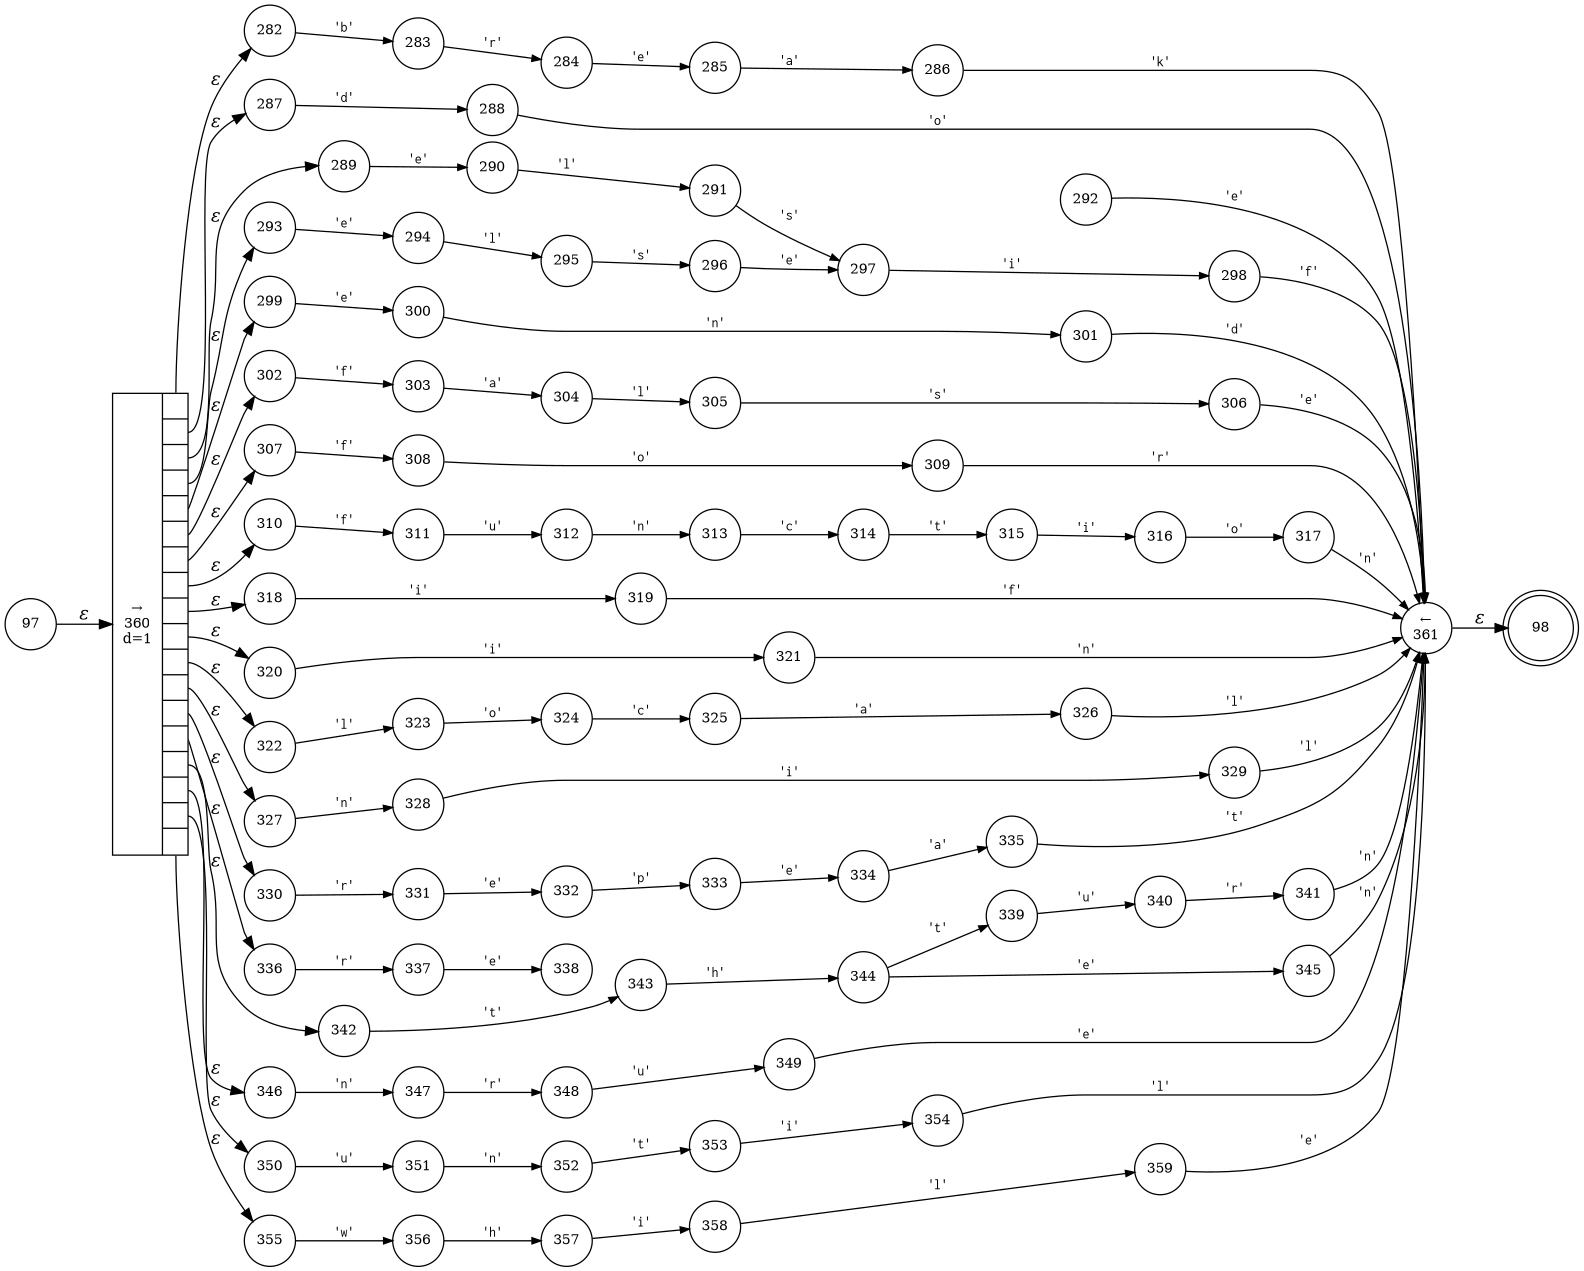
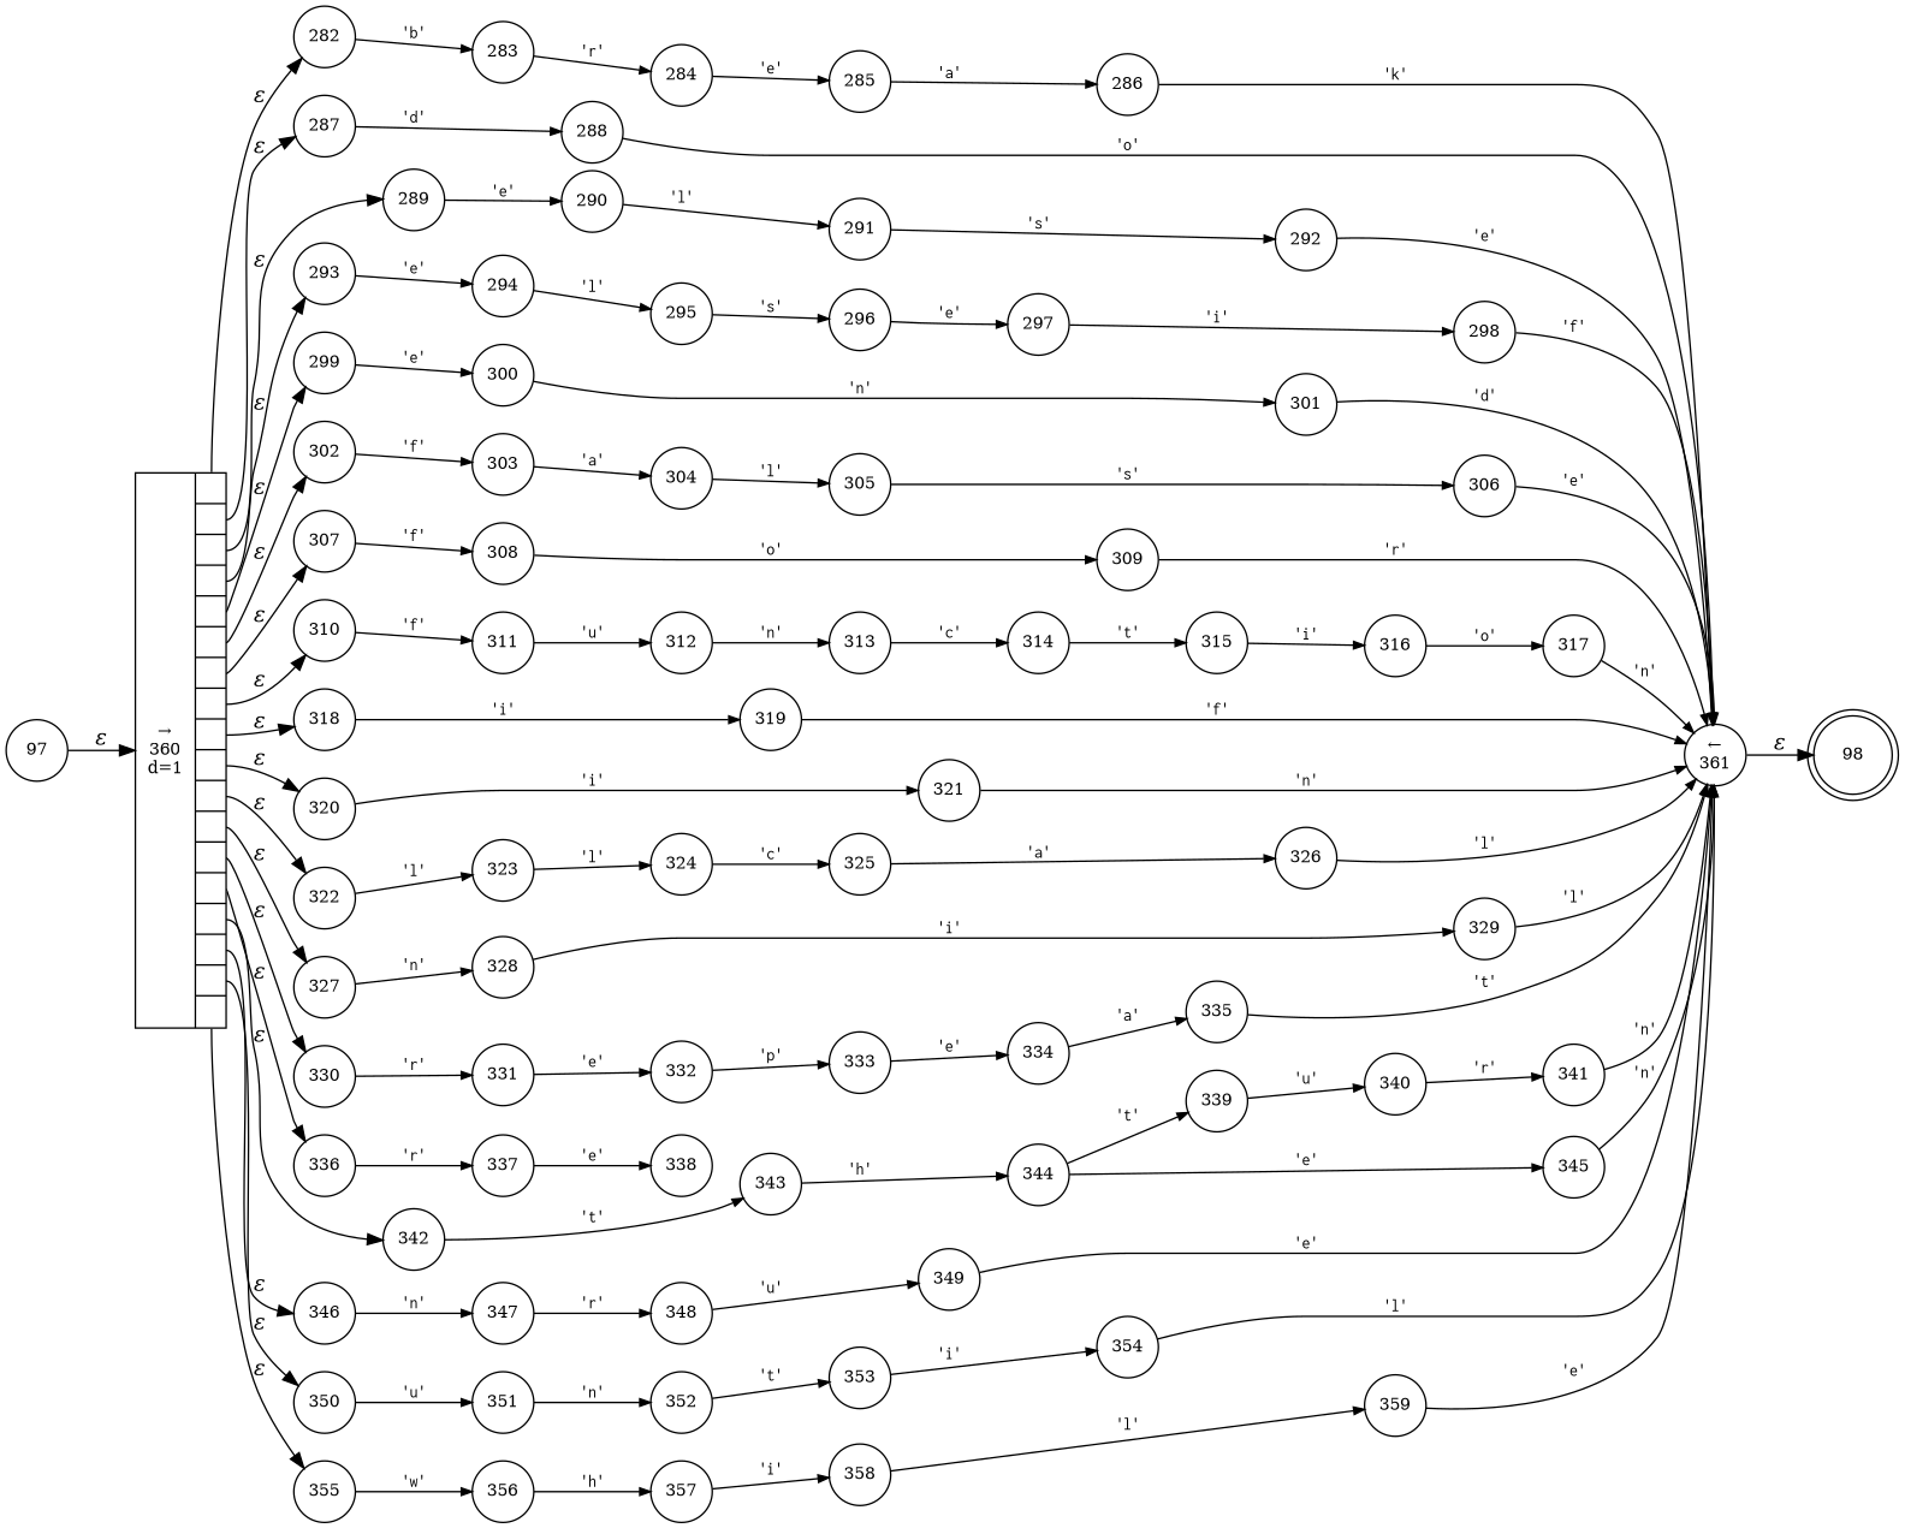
  digraph {
    rankdir=LR
    node [fixedsize=true fontsize=11 shape=circle peripheries=1]
    edge [arrowhead=normal arrowsize=.7 fontname=Courier fontsize=11]
    n1 [label=98 shape=doublecircle width=.6 peripheries=""]
    n2 [label=283 width=.55]
    n3 [label=284 width=.55]
    n4 [label=285 width=.55]
    n5 [label=282 width=.55]
    n6 [label=287 width=.55]
    n7 [label=288 width=.55]
    n8 [label="&larr;\n361" width=.55]
    n9 [label=286 width=.55]
    n10 [label=305 width=.55]
    n11 [label=306 width=.55]
    n12 [label=304 width=.55]
    n13 [label=307 width=.55]
    n14 [label=308 width=.55]
    n15 [label=309 width=.55]
    n16 [label=311 width=.55]
    n17 [label=312 width=.55]
    n18 [label=313 width=.55]
    n19 [label=310 width=.55]
    n20 [label=314 width=.55]
    n21 [label=315 width=.55]
    n22 [label=316 width=.55]
    n23 [label=317 width=.55]
    n24 [label=319 width=.55]
    n25 [label=318 width=.55]
    n26 [label=289 width=.55]
    n27 [label=290 width=.55]
    n28 [label=291 width=.55]
    n29 [label=292 width=.55]
    n30 [label=293 width=.55]
    n31 [label=294 width=.55]
    n32 [label=295 width=.55]
    n33 [label=296 width=.55]
    n34 [label=297 width=.55]
    n35 [label=298 width=.55]
    n36 [label=299 width=.55]
    n37 [label=300 width=.55]
    n38 [label=301 width=.55]
    n39 [label=302 width=.55]
    n40 [label=303 width=.55]
    n41 [label=343 width=.55]
    n42 [label=344 width=.55]
    n43 [label=339 width=.55]
    n44 [label=345 width=.55]
    n45 [label=342 width=.55]
    n46 [label=341 width=.55]
    n47 [label=340 width=.55]
    n48 [label=338 width=.55]
    n49 [label=337 width=.55]
    n50 [label=336 width=.55]
    n51 [label=351 width=.55]
    n52 [label=352 width=.55]
    n53 [label=353 width=.55]
    n54 [label=350 width=.55]
    n55 [label=349 width=.55]
    n56 [label=348 width=.55]
    n57 [label=347 width=.55]
    n58 [label=346 width=.55]
    n59 [label=326 width=.55]
    n60 [label=327 width=.55]
    n61 [label=328 width=.55]
    n62 [label=329 width=.55]
    n63 [label=324 width=.55]
    n64 [label=325 width=.55]
    n65 [label=322 width=.55]
    n66 [label=323 width=.55]
    n67 [label=320 width=.55]
    n68 [label=321 width=.55]
    n69 [label=334 width=.55]
    n70 [label=335 width=.55]
    n71 [label=332 width=.55]
    n72 [label=333 width=.55]
    n73 [label=330 width=.55]
    n74 [label=331 width=.55]
    n75 [label=97 width=.55]
    n76 [fixedsize=false label="{&rarr;\n360\nd=1|{<p0>|<p1>|<p2>|<p3>|<p4>|<p5>|<p6>|<p7>|<p8>|<p9>|<p10>|<p11>|<p12>|<p13>|<p14>|<p15>|<p16>|<p17>}}" shape=record]
    n77 [label=355 width=.55]
    n78 [label=356 width=.55]
    n79 [label=357 width=.55]
    n80 [label=358 width=.55]
    n81 [label=359 width=.55]
    n82 [label=354 width=.55]
    n2 -> n3 [label="'r'"]
    n3 -> n4 [label="'e'"]
    n4 -> n9 [label="'a'"]
    n5 -> n2 [label="'b'"]
    n6 -> n7 [label="'d'"]
    n7 -> n8 [label="'o'"]
    n8 -> n1 [fontname="Times-Italic" label="&epsilon;" arrowhead="" arrowsize="" fontsize=""]
    n9 -> n8 [label="'k'"]
    n10 -> n11 [label="'s'"]
    n11 -> n8 [label="'e'"]
    n12 -> n10 [label="'l'"]
    n13 -> n14 [label="'f'"]
    n14 -> n15 [label="'o'"]
    n15 -> n8 [label="'r'"]
    n16 -> n17 [label="'u'"]
    n17 -> n18 [label="'n'"]
    n18 -> n20 [label="'c'"]
    n19 -> n16 [label="'f'"]
    n20 -> n21 [label="'t'"]
    n21 -> n22 [label="'i'"]
    n22 -> n23 [label="'o'"]
    n23 -> n8 [label="'n'"]
    n24 -> n8 [label="'f'"]
    n25 -> n24 [label="'i'"]
    n26 -> n27 [label="'e'"]
    n27 -> n28 [label="'l'"]
-   n28 -> n34 [label="'s'"]
+   n28 -> n29 [label="'s'"]
    n29 -> n8 [label="'e'"]
    n30 -> n31 [label="'e'"]
    n31 -> n32 [label="'l'"]
    n32 -> n33 [label="'s'"]
    n33 -> n34 [label="'e'"]
    n34 -> n35 [label="'i'"]
    n35 -> n8 [label="'f'"]
    n36 -> n37 [label="'e'"]
    n37 -> n38 [label="'n'"]
    n38 -> n8 [label="'d'"]
    n39 -> n40 [label="'f'"]
    n40 -> n12 [label="'a'"]
    n41 -> n42 [label="'h'"]
    n42 -> n43 [label="'t'"]
    n42 -> n44 [label="'e'"]
    n43 -> n47 [label="'u'"]
    n44 -> n8 [label="'n'"]
    n45 -> n41 [label="'t'"]
    n46 -> n8 [label="'n'"]
    n47 -> n46 [label="'r'"]
    n49 -> n48 [label="'e'"]
    n50 -> n49 [label="'r'"]
    n51 -> n52 [label="'n'"]
    n52 -> n53 [label="'t'"]
    n53 -> n82 [label="'i'"]
    n54 -> n51 [label="'u'"]
    n55 -> n8 [label="'e'"]
    n56 -> n55 [label="'u'"]
    n57 -> n56 [label="'r'"]
    n58 -> n57 [label="'n'"]
    n59 -> n8 [label="'l'"]
    n60 -> n61 [label="'n'"]
    n61 -> n62 [label="'i'"]
    n62 -> n8 [label="'l'"]
    n63 -> n64 [label="'c'"]
    n64 -> n59 [label="'a'"]
    n65 -> n66 [label="'l'"]
-   n66 -> n63 [label="'o'"]
+   n66 -> n63 [label="'l'"]
    n67 -> n68 [label="'i'"]
    n68 -> n8 [label="'n'"]
    n69 -> n70 [label="'a'"]
    n70 -> n8 [label="'t'"]
    n71 -> n72 [label="'p'"]
    n72 -> n69 [label="'e'"]
    n73 -> n74 [label="'r'"]
    n74 -> n71 [label="'e'"]
    n75 -> n76 [fontname="Times-Italic" label="&epsilon;" arrowhead="" arrowsize="" fontsize=""]
    n76 -> n5 [fontname="Times-Italic" label="&epsilon;" tailport=p0 arrowhead="" arrowsize="" fontsize=""]
    n76 -> n6 [fontname="Times-Italic" label="&epsilon;" tailport=p1 arrowhead="" arrowsize="" fontsize=""]
    n76 -> n13 [fontname="Times-Italic" label="&epsilon;" tailport=p6 arrowhead="" arrowsize="" fontsize=""]
    n76 -> n19 [fontname="Times-Italic" label="&epsilon;" tailport=p7 arrowhead="" arrowsize="" fontsize=""]
    n76 -> n25 [fontname="Times-Italic" label="&epsilon;" tailport=p8 arrowhead="" arrowsize="" fontsize=""]
    n76 -> n26 [fontname="Times-Italic" label="&epsilon;" tailport=p2 arrowhead="" arrowsize="" fontsize=""]
    n76 -> n30 [fontname="Times-Italic" label="&epsilon;" tailport=p3 arrowhead="" arrowsize="" fontsize=""]
    n76 -> n36 [fontname="Times-Italic" label="&epsilon;" tailport=p4 arrowhead="" arrowsize="" fontsize=""]
    n76 -> n39 [fontname="Times-Italic" label="&epsilon;" tailport=p5 arrowhead="" arrowsize="" fontsize=""]
    n76 -> n45 [fontname="Times-Italic" label="&epsilon;" tailport=p14 arrowhead="" arrowsize="" fontsize=""]
    n76 -> n50 [fontname="Times-Italic" label="&epsilon;" tailport=p13 arrowhead="" arrowsize="" fontsize=""]
    n76 -> n54 [fontname="Times-Italic" label="&epsilon;" tailport=p16 arrowhead="" arrowsize="" fontsize=""]
    n76 -> n58 [fontname="Times-Italic" label="&epsilon;" tailport=p15 arrowhead="" arrowsize="" fontsize=""]
    n76 -> n60 [fontname="Times-Italic" label="&epsilon;" tailport=p11 arrowhead="" arrowsize="" fontsize=""]
    n76 -> n65 [fontname="Times-Italic" label="&epsilon;" tailport=p10 arrowhead="" arrowsize="" fontsize=""]
    n76 -> n67 [fontname="Times-Italic" label="&epsilon;" tailport=p9 arrowhead="" arrowsize="" fontsize=""]
    n76 -> n73 [fontname="Times-Italic" label="&epsilon;" tailport=p12 arrowhead="" arrowsize="" fontsize=""]
    n76 -> n77 [fontname="Times-Italic" label="&epsilon;" tailport=p17 arrowhead="" arrowsize="" fontsize=""]
    n77 -> n78 [label="'w'"]
    n78 -> n79 [label="'h'"]
    n79 -> n80 [label="'i'"]
    n80 -> n81 [label="'l'"]
    n81 -> n8 [label="'e'"]
    n82 -> n8 [label="'l'"]
  }
